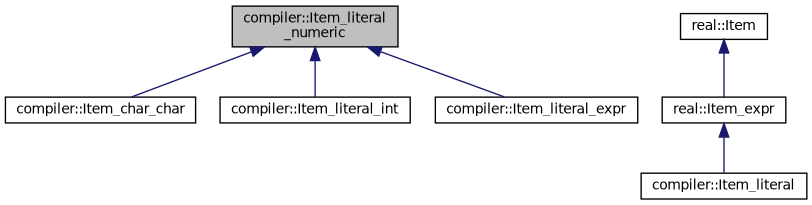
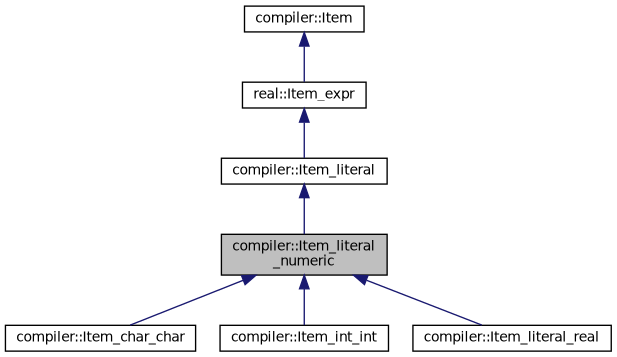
  digraph {
    node [color=black fillcolor=white fontname=Helvetica fontsize=10 shape=record style=filled]
    edge [color=midnightblue dir=back fontname=Helvetica fontsize=10 labelfontname=Helvetica labelfontsize=10 style=solid]
    n1 [fillcolor=grey75 fontcolor=black height=0.2 label="compiler::Item_literal\l_numeric" width=0.4]
    n2 [height=0.2 label="compiler::Item_char_char" width=0.4]
-   n3 [height=0.2 label="compiler::Item_literal_int" width=0.4]
-   n4 [height=0.2 label="compiler::Item_literal_expr" width=0.4]
+   n3 [height=0.2 label="compiler::Item_int_int" width=0.4]
+   n4 [height=0.2 label="compiler::Item_literal_real" width=0.4]
    n5 [height=0.2 label="compiler::Item_literal" width=0.4]
    n6 [height=0.2 label="real::Item_expr" width=0.4]
-   n7 [height=0.2 label="real::Item" width=0.4]
+   n7 [height=0.2 label="compiler::Item" width=0.4]
    n1 -> n2
    n1 -> n3
    n1 -> n4
+   n5 -> n1
    n6 -> n5
    n7 -> n6
  }
